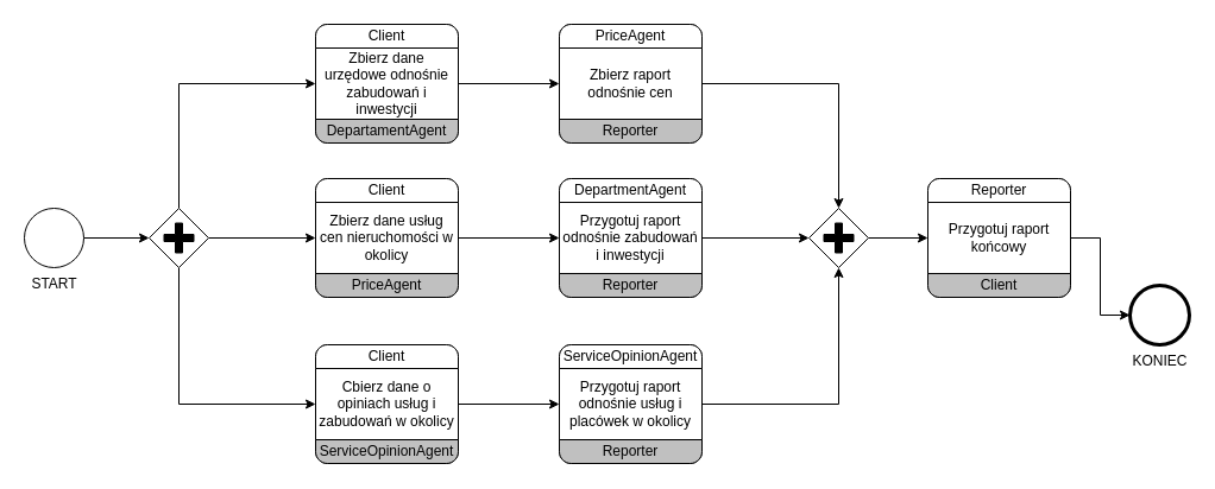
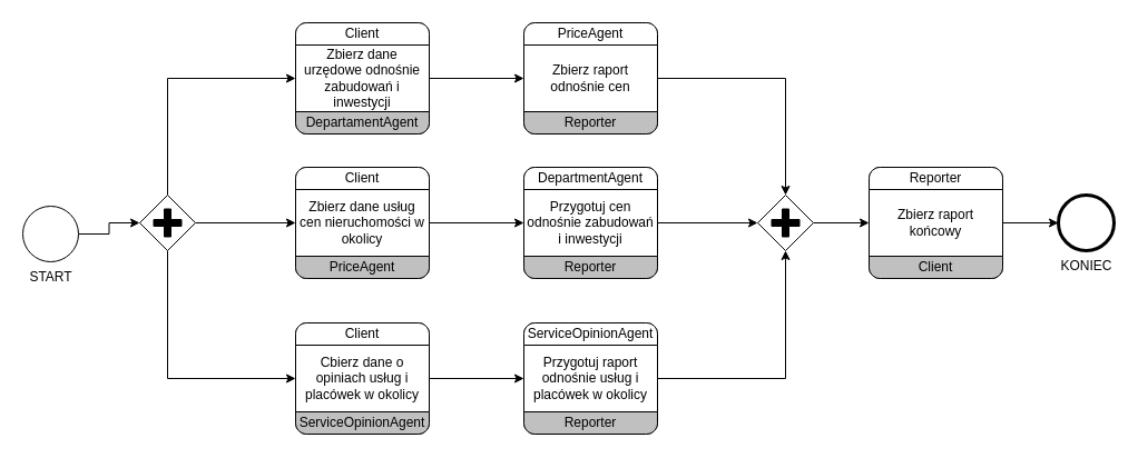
  <mxCell id="0" />
  <mxCell id="1" parent="0" />
  <mxCell id="2" style="edgeStyle=orthogonalEdgeStyle;rounded=0;orthogonalLoop=1;jettySize=auto;html=1;" parent="1" source="3" target="21" edge="1"><mxGeometry relative="1" as="geometry" /></mxCell>
- <mxCell id="3" value="START" style="points=[[0.145,0.145,0],[0.5,0,0],[0.855,0.145,0],[1,0.5,0],[0.855,0.855,0],[0.5,1,0],[0.145,0.855,0],[0,0.5,0]];shape=mxgraph.bpmn.event;html=1;verticalLabelPosition=bottom;labelBackgroundColor=#ffffff;verticalAlign=top;align=center;perimeter=ellipsePerimeter;outlineConnect=0;aspect=fixed;outline=standard;symbol=general;" parent="1" vertex="1"><mxGeometry x="20" y="175" width="50" height="50" as="geometry" /></mxCell>
- <mxCell id="4" value="KONIEC" style="points=[[0.145,0.145,0],[0.5,0,0],[0.855,0.145,0],[1,0.5,0],[0.855,0.855,0],[0.5,1,0],[0.145,0.855,0],[0,0.5,0]];shape=mxgraph.bpmn.event;html=1;verticalLabelPosition=bottom;labelBackgroundColor=#ffffff;verticalAlign=top;align=center;perimeter=ellipsePerimeter;outlineConnect=0;aspect=fixed;outline=end;symbol=terminate2;" parent="1" vertex="1"><mxGeometry x="950" y="240" width="50" height="50" as="geometry" /></mxCell>
+ <mxCell id="3" value="START" style="points=[[0.145,0.145,0],[0.5,0,0],[0.855,0.145,0],[1,0.5,0],[0.855,0.855,0],[0.5,1,0],[0.145,0.855,0],[0,0.5,0]];shape=mxgraph.bpmn.event;html=1;verticalLabelPosition=bottom;labelBackgroundColor=#ffffff;verticalAlign=top;align=center;perimeter=ellipsePerimeter;outlineConnect=0;aspect=fixed;outline=standard;symbol=general;" parent="1" vertex="1"><mxGeometry x="20" y="185" width="50" height="50" as="geometry" /></mxCell>
+ <mxCell id="4" value="KONIEC" style="points=[[0.145,0.145,0],[0.5,0,0],[0.855,0.145,0],[1,0.5,0],[0.855,0.855,0],[0.5,1,0],[0.145,0.855,0],[0,0.5,0]];shape=mxgraph.bpmn.event;html=1;verticalLabelPosition=bottom;labelBackgroundColor=#ffffff;verticalAlign=top;align=center;perimeter=ellipsePerimeter;outlineConnect=0;aspect=fixed;outline=end;symbol=terminate2;" parent="1" vertex="1"><mxGeometry x="950" y="175" width="50" height="50" as="geometry" /></mxCell>
  <mxCell id="5" style="edgeStyle=orthogonalEdgeStyle;rounded=0;orthogonalLoop=1;jettySize=auto;html=1;entryX=0;entryY=0.5;entryDx=0;entryDy=0;" edge="1" parent="1" source="6" target="23"><mxGeometry relative="1" as="geometry" /></mxCell>
  <mxCell id="6" value="" style="rounded=1;whiteSpace=wrap;html=1;container=1;collapsible=0;absoluteArcSize=1;arcSize=20;childLayout=stackLayout;horizontal=1;horizontalStack=0;resizeParent=1;resizeParentMax=0;resizeLast=0;" parent="1" vertex="1"><mxGeometry x="265" y="20" width="120" height="100" as="geometry" /></mxCell>
  <mxCell id="7" value="&lt;div&gt;Client&lt;/div&gt;" style="whiteSpace=wrap;connectable=0;html=1;shape=mxgraph.basic.rect;size=10;rectStyle=rounded;bottomRightStyle=square;bottomLeftStyle=square;part=1;" parent="6" vertex="1"><mxGeometry width="120" height="20" as="geometry" /></mxCell>
  <mxCell id="8" value="Zbierz dane urzędowe odnośnie zabudowań i inwestycji" style="shape=mxgraph.bpmn.task;part=1;taskMarker=abstract;connectable=0;whiteSpace=wrap;html=1;" parent="6" vertex="1"><mxGeometry y="20" width="120" height="60" as="geometry" /></mxCell>
  <mxCell id="9" value="DepartamentAgent" style="whiteSpace=wrap;connectable=0;html=1;shape=mxgraph.basic.rect;size=10;rectStyle=rounded;topRightStyle=square;topLeftStyle=square;fillColor=#C0C0C0;part=1;" parent="6" vertex="1"><mxGeometry y="80" width="120" height="20" as="geometry" /></mxCell>
  <mxCell id="10" value="" style="rounded=1;whiteSpace=wrap;html=1;container=1;collapsible=0;absoluteArcSize=1;arcSize=20;childLayout=stackLayout;horizontal=1;horizontalStack=0;resizeParent=1;resizeParentMax=0;resizeLast=0;" parent="1" vertex="1"><mxGeometry x="265" y="150" width="120" height="100" as="geometry" /></mxCell>
  <mxCell id="11" value="Client" style="whiteSpace=wrap;connectable=0;html=1;shape=mxgraph.basic.rect;size=10;rectStyle=rounded;bottomRightStyle=square;bottomLeftStyle=square;part=1;" parent="10" vertex="1"><mxGeometry width="120" height="20" as="geometry" /></mxCell>
  <mxCell id="12" value="Zbierz dane usług cen nieruchomości w okolicy" style="shape=mxgraph.bpmn.task;part=1;taskMarker=abstract;connectable=0;whiteSpace=wrap;html=1;" parent="10" vertex="1"><mxGeometry y="20" width="120" height="60" as="geometry" /></mxCell>
  <mxCell id="13" value="PriceAgent" style="whiteSpace=wrap;connectable=0;html=1;shape=mxgraph.basic.rect;size=10;rectStyle=rounded;topRightStyle=square;topLeftStyle=square;fillColor=#C0C0C0;part=1;" parent="10" vertex="1"><mxGeometry y="80" width="120" height="20" as="geometry" /></mxCell>
  <mxCell id="14" value="" style="rounded=1;whiteSpace=wrap;html=1;container=1;collapsible=0;absoluteArcSize=1;arcSize=20;childLayout=stackLayout;horizontal=1;horizontalStack=0;resizeParent=1;resizeParentMax=0;resizeLast=0;" parent="1" vertex="1"><mxGeometry x="265" y="290" width="120" height="100" as="geometry" /></mxCell>
  <mxCell id="15" value="Client" style="whiteSpace=wrap;connectable=0;html=1;shape=mxgraph.basic.rect;size=10;rectStyle=rounded;bottomRightStyle=square;bottomLeftStyle=square;part=1;" parent="14" vertex="1"><mxGeometry width="120" height="20" as="geometry" /></mxCell>
- <mxCell id="16" value="Cbierz dane o opiniach usług i zabudowań w okolicy" style="shape=mxgraph.bpmn.task;part=1;taskMarker=abstract;connectable=0;whiteSpace=wrap;html=1;" parent="14" vertex="1"><mxGeometry y="20" width="120" height="60" as="geometry" /></mxCell>
+ <mxCell id="16" value="Cbierz dane o opiniach usług i placówek w okolicy" style="shape=mxgraph.bpmn.task;part=1;taskMarker=abstract;connectable=0;whiteSpace=wrap;html=1;" parent="14" vertex="1"><mxGeometry y="20" width="120" height="60" as="geometry" /></mxCell>
  <mxCell id="17" value="ServiceOpinionAgent" style="whiteSpace=wrap;connectable=0;html=1;shape=mxgraph.basic.rect;size=10;rectStyle=rounded;topRightStyle=square;topLeftStyle=square;fillColor=#C0C0C0;part=1;" parent="14" vertex="1"><mxGeometry y="80" width="120" height="20" as="geometry" /></mxCell>
  <mxCell id="18" style="edgeStyle=orthogonalEdgeStyle;rounded=0;orthogonalLoop=1;jettySize=auto;html=1;entryX=0;entryY=0.5;entryDx=0;entryDy=0;exitX=0.5;exitY=0;exitDx=0;exitDy=0;exitPerimeter=0;" parent="1" source="21" target="6" edge="1"><mxGeometry relative="1" as="geometry" /></mxCell>
  <mxCell id="19" style="edgeStyle=orthogonalEdgeStyle;rounded=0;orthogonalLoop=1;jettySize=auto;html=1;entryX=0;entryY=0.5;entryDx=0;entryDy=0;" parent="1" source="21" target="10" edge="1"><mxGeometry relative="1" as="geometry" /></mxCell>
  <mxCell id="20" style="edgeStyle=orthogonalEdgeStyle;rounded=0;orthogonalLoop=1;jettySize=auto;html=1;entryX=0;entryY=0.5;entryDx=0;entryDy=0;exitX=0.5;exitY=1;exitDx=0;exitDy=0;exitPerimeter=0;" parent="1" source="21" target="14" edge="1"><mxGeometry relative="1" as="geometry" /></mxCell>
  <mxCell id="21" value="" style="points=[[0.25,0.25,0],[0.5,0,0],[0.75,0.25,0],[1,0.5,0],[0.75,0.75,0],[0.5,1,0],[0.25,0.75,0],[0,0.5,0]];shape=mxgraph.bpmn.gateway2;html=1;verticalLabelPosition=bottom;labelBackgroundColor=#ffffff;verticalAlign=top;align=center;perimeter=rhombusPerimeter;outlineConnect=0;outline=none;symbol=none;gwType=parallel;" parent="1" vertex="1"><mxGeometry x="125" y="175" width="50" height="50" as="geometry" /></mxCell>
  <mxCell id="22" style="edgeStyle=orthogonalEdgeStyle;rounded=0;orthogonalLoop=1;jettySize=auto;html=1;" parent="1" source="23" target="38" edge="1"><mxGeometry relative="1" as="geometry" /></mxCell>
  <mxCell id="23" value="" style="rounded=1;whiteSpace=wrap;html=1;container=1;collapsible=0;absoluteArcSize=1;arcSize=20;childLayout=stackLayout;horizontal=1;horizontalStack=0;resizeParent=1;resizeParentMax=0;resizeLast=0;" parent="1" vertex="1"><mxGeometry x="470" y="20" width="120" height="100" as="geometry" /></mxCell>
  <mxCell id="24" value="PriceAgent" style="whiteSpace=wrap;connectable=0;html=1;shape=mxgraph.basic.rect;size=10;rectStyle=rounded;bottomRightStyle=square;bottomLeftStyle=square;part=1;" parent="23" vertex="1"><mxGeometry width="120" height="20" as="geometry" /></mxCell>
  <mxCell id="25" value="Zbierz raport odnośnie cen" style="shape=mxgraph.bpmn.task;part=1;taskMarker=abstract;connectable=0;whiteSpace=wrap;html=1;" parent="23" vertex="1"><mxGeometry y="20" width="120" height="60" as="geometry" /></mxCell>
  <mxCell id="26" value="Reporter" style="whiteSpace=wrap;connectable=0;html=1;shape=mxgraph.basic.rect;size=10;rectStyle=rounded;topRightStyle=square;topLeftStyle=square;fillColor=#C0C0C0;part=1;" parent="23" vertex="1"><mxGeometry y="80" width="120" height="20" as="geometry" /></mxCell>
  <mxCell id="27" style="edgeStyle=orthogonalEdgeStyle;rounded=0;orthogonalLoop=1;jettySize=auto;html=1;entryX=0;entryY=0.5;entryDx=0;entryDy=0;" parent="1" source="10" target="29" edge="1"><mxGeometry relative="1" as="geometry"><mxPoint x="465" y="200" as="targetPoint" /></mxGeometry></mxCell>
  <mxCell id="28" style="edgeStyle=orthogonalEdgeStyle;rounded=0;orthogonalLoop=1;jettySize=auto;html=1;entryX=0;entryY=0.5;entryDx=0;entryDy=0;" parent="1" source="14" target="33" edge="1"><mxGeometry relative="1" as="geometry"><mxPoint x="490" y="225" as="targetPoint" /></mxGeometry></mxCell>
  <mxCell id="29" value="" style="rounded=1;whiteSpace=wrap;html=1;container=1;collapsible=0;absoluteArcSize=1;arcSize=20;childLayout=stackLayout;horizontal=1;horizontalStack=0;resizeParent=1;resizeParentMax=0;resizeLast=0;" parent="1" vertex="1"><mxGeometry x="470" y="150" width="120" height="100" as="geometry" /></mxCell>
  <mxCell id="30" value="DepartmentAgent" style="whiteSpace=wrap;connectable=0;html=1;shape=mxgraph.basic.rect;size=10;rectStyle=rounded;bottomRightStyle=square;bottomLeftStyle=square;part=1;" parent="29" vertex="1"><mxGeometry width="120" height="20" as="geometry" /></mxCell>
- <mxCell id="31" value="Przygotuj raport odnośnie zabudowań i inwestycji" style="shape=mxgraph.bpmn.task;part=1;taskMarker=abstract;connectable=0;whiteSpace=wrap;html=1;" parent="29" vertex="1"><mxGeometry y="20" width="120" height="60" as="geometry" /></mxCell>
+ <mxCell id="31" value="Przygotuj cen odnośnie zabudowań i inwestycji" style="shape=mxgraph.bpmn.task;part=1;taskMarker=abstract;connectable=0;whiteSpace=wrap;html=1;" parent="29" vertex="1"><mxGeometry y="20" width="120" height="60" as="geometry" /></mxCell>
  <mxCell id="32" value="Reporter" style="whiteSpace=wrap;connectable=0;html=1;shape=mxgraph.basic.rect;size=10;rectStyle=rounded;topRightStyle=square;topLeftStyle=square;fillColor=#C0C0C0;part=1;" parent="29" vertex="1"><mxGeometry y="80" width="120" height="20" as="geometry" /></mxCell>
  <mxCell id="33" value="" style="rounded=1;whiteSpace=wrap;html=1;container=1;collapsible=0;absoluteArcSize=1;arcSize=20;childLayout=stackLayout;horizontal=1;horizontalStack=0;resizeParent=1;resizeParentMax=0;resizeLast=0;" parent="1" vertex="1"><mxGeometry x="470" y="290" width="120" height="100" as="geometry" /></mxCell>
  <mxCell id="34" value="ServiceOpinionAgent" style="whiteSpace=wrap;connectable=0;html=1;shape=mxgraph.basic.rect;size=10;rectStyle=rounded;bottomRightStyle=square;bottomLeftStyle=square;part=1;" parent="33" vertex="1"><mxGeometry width="120" height="20" as="geometry" /></mxCell>
  <mxCell id="35" value="Przygotuj raport odnośnie usług i placówek w okolicy" style="shape=mxgraph.bpmn.task;part=1;taskMarker=abstract;connectable=0;whiteSpace=wrap;html=1;" parent="33" vertex="1"><mxGeometry y="20" width="120" height="60" as="geometry" /></mxCell>
  <mxCell id="36" value="Reporter" style="whiteSpace=wrap;connectable=0;html=1;shape=mxgraph.basic.rect;size=10;rectStyle=rounded;topRightStyle=square;topLeftStyle=square;fillColor=#C0C0C0;part=1;" parent="33" vertex="1"><mxGeometry y="80" width="120" height="20" as="geometry" /></mxCell>
  <mxCell id="37" style="edgeStyle=orthogonalEdgeStyle;rounded=0;orthogonalLoop=1;jettySize=auto;html=1;entryX=0;entryY=0.5;entryDx=0;entryDy=0;" parent="1" source="38" target="41" edge="1"><mxGeometry relative="1" as="geometry"><mxPoint x="770" y="200" as="targetPoint" /></mxGeometry></mxCell>
  <mxCell id="38" value="" style="points=[[0.25,0.25,0],[0.5,0,0],[0.75,0.25,0],[1,0.5,0],[0.75,0.75,0],[0.5,1,0],[0.25,0.75,0],[0,0.5,0]];shape=mxgraph.bpmn.gateway2;html=1;verticalLabelPosition=bottom;labelBackgroundColor=#ffffff;verticalAlign=top;align=center;perimeter=rhombusPerimeter;outlineConnect=0;outline=none;symbol=none;gwType=parallel;" parent="1" vertex="1"><mxGeometry x="680" y="175" width="50" height="50" as="geometry" /></mxCell>
  <mxCell id="39" style="edgeStyle=orthogonalEdgeStyle;rounded=0;orthogonalLoop=1;jettySize=auto;html=1;entryX=0;entryY=0.5;entryDx=0;entryDy=0;entryPerimeter=0;" parent="1" source="29" target="38" edge="1"><mxGeometry relative="1" as="geometry" /></mxCell>
  <mxCell id="40" style="edgeStyle=orthogonalEdgeStyle;rounded=0;orthogonalLoop=1;jettySize=auto;html=1;entryX=0.5;entryY=1;entryDx=0;entryDy=0;entryPerimeter=0;" parent="1" source="33" target="38" edge="1"><mxGeometry relative="1" as="geometry" /></mxCell>
  <mxCell id="41" value="" style="rounded=1;whiteSpace=wrap;html=1;container=1;collapsible=0;absoluteArcSize=1;arcSize=20;childLayout=stackLayout;horizontal=1;horizontalStack=0;resizeParent=1;resizeParentMax=0;resizeLast=0;" parent="1" vertex="1"><mxGeometry x="780" y="150" width="120" height="100" as="geometry" /></mxCell>
  <mxCell id="42" value="Reporter" style="whiteSpace=wrap;connectable=0;html=1;shape=mxgraph.basic.rect;size=10;rectStyle=rounded;bottomRightStyle=square;bottomLeftStyle=square;part=1;" parent="41" vertex="1"><mxGeometry width="120" height="20" as="geometry" /></mxCell>
- <mxCell id="43" value="Przygotuj raport końcowy" style="shape=mxgraph.bpmn.task;part=1;taskMarker=abstract;connectable=0;whiteSpace=wrap;html=1;" parent="41" vertex="1"><mxGeometry y="20" width="120" height="60" as="geometry" /></mxCell>
+ <mxCell id="43" value="Zbierz raport końcowy" style="shape=mxgraph.bpmn.task;part=1;taskMarker=abstract;connectable=0;whiteSpace=wrap;html=1;" parent="41" vertex="1"><mxGeometry y="20" width="120" height="60" as="geometry" /></mxCell>
  <mxCell id="44" value="Client" style="whiteSpace=wrap;connectable=0;html=1;shape=mxgraph.basic.rect;size=10;rectStyle=rounded;topRightStyle=square;topLeftStyle=square;fillColor=#C0C0C0;part=1;" parent="41" vertex="1"><mxGeometry y="80" width="120" height="20" as="geometry" /></mxCell>
  <mxCell id="45" style="edgeStyle=orthogonalEdgeStyle;rounded=0;orthogonalLoop=1;jettySize=auto;html=1;entryX=0;entryY=0.5;entryDx=0;entryDy=0;entryPerimeter=0;" parent="1" source="41" target="4" edge="1"><mxGeometry relative="1" as="geometry" /></mxCell>
